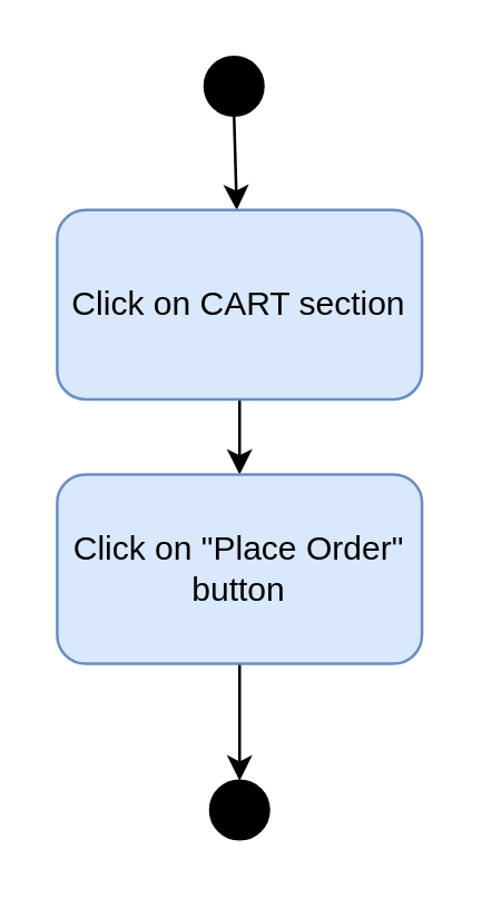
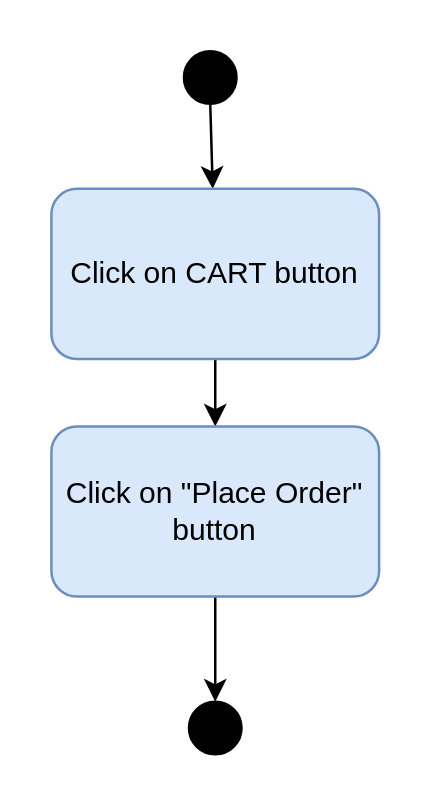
  <mxCell id="0" />
  <mxCell id="1" parent="0" />
  <mxCell id="2" value="" style="ellipse;whiteSpace=wrap;html=1;aspect=fixed;fillColor=#000000;" vertex="1" parent="1"><mxGeometry x="73" y="20" width="21" height="21" as="geometry" /></mxCell>
  <mxCell id="3" value="" style="endArrow=classic;html=1;exitX=0.5;exitY=1;exitDx=0;exitDy=0;" edge="1" parent="1" source="2" target="5"><mxGeometry width="50" height="50" relative="1" as="geometry"><mxPoint x="-204" y="226" as="sourcePoint" /><mxPoint x="84" y="127" as="targetPoint" /></mxGeometry></mxCell>
  <mxCell id="4" style="edgeStyle=orthogonalEdgeStyle;rounded=0;orthogonalLoop=1;jettySize=auto;html=1;" edge="1" parent="1" source="5" target="8"><mxGeometry relative="1" as="geometry" /></mxCell>
- <mxCell id="5" value="Click on CART section" style="rounded=1;whiteSpace=wrap;html=1;fillColor=#dae8fc;strokeColor=#6c8ebf;" vertex="1" parent="1"><mxGeometry x="20" y="75" width="131" height="68" as="geometry" /></mxCell>
+ <mxCell id="5" value="Click on CART button" style="rounded=1;whiteSpace=wrap;html=1;fillColor=#dae8fc;strokeColor=#6c8ebf;" vertex="1" parent="1"><mxGeometry x="20" y="75" width="131" height="68" as="geometry" /></mxCell>
  <mxCell id="6" value="" style="ellipse;whiteSpace=wrap;html=1;aspect=fixed;fillColor=#000000;" vertex="1" parent="1"><mxGeometry x="75" y="280" width="21" height="21" as="geometry" /></mxCell>
  <mxCell id="7" style="edgeStyle=orthogonalEdgeStyle;rounded=0;orthogonalLoop=1;jettySize=auto;html=1;entryX=0.5;entryY=0;entryDx=0;entryDy=0;" edge="1" parent="1" source="8" target="6"><mxGeometry relative="1" as="geometry" /></mxCell>
  <mxCell id="8" value="Click on &quot;Place Order&quot; button" style="rounded=1;whiteSpace=wrap;html=1;fillColor=#dae8fc;strokeColor=#6c8ebf;" vertex="1" parent="1"><mxGeometry x="20" y="170" width="131" height="68" as="geometry" /></mxCell>
